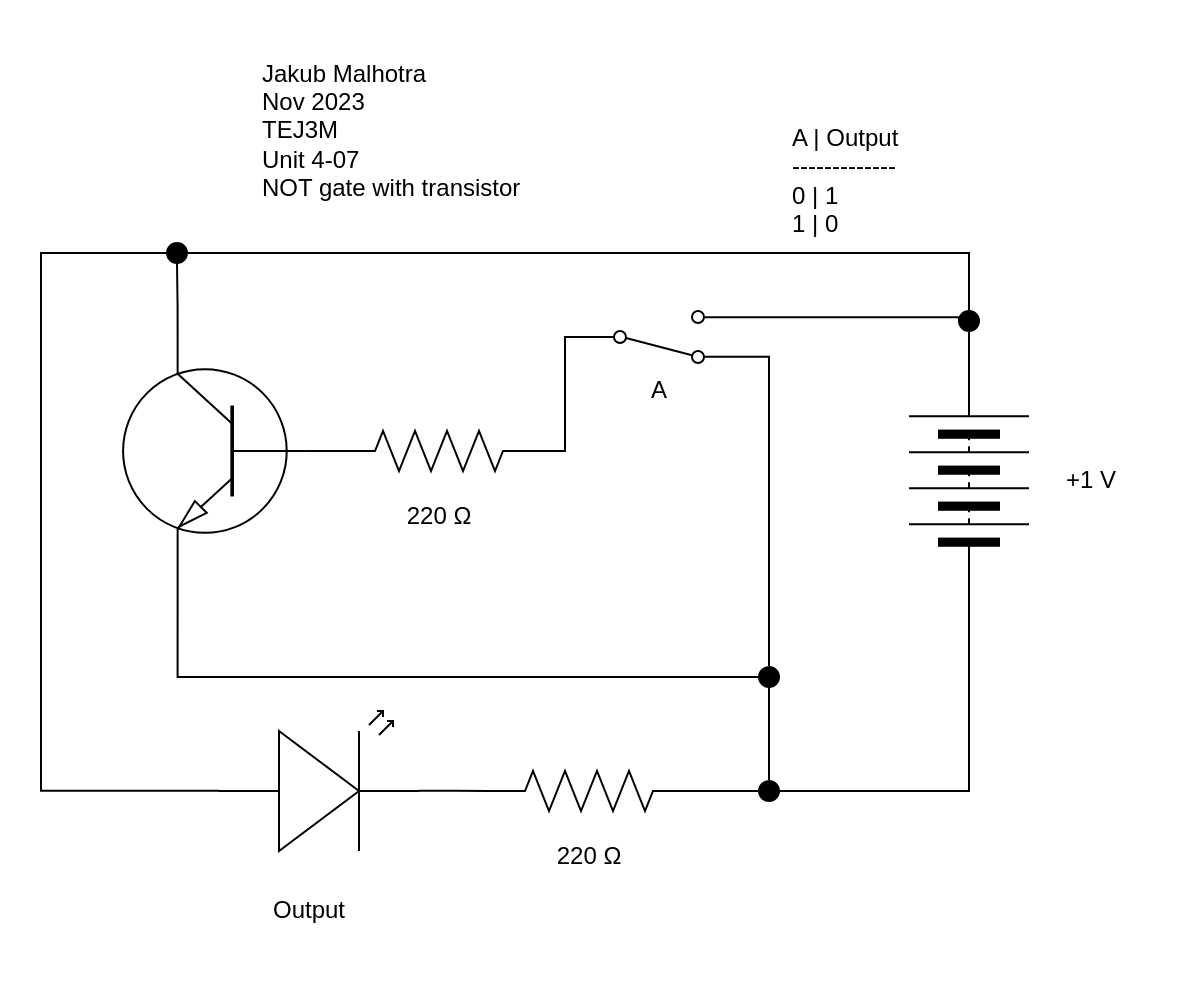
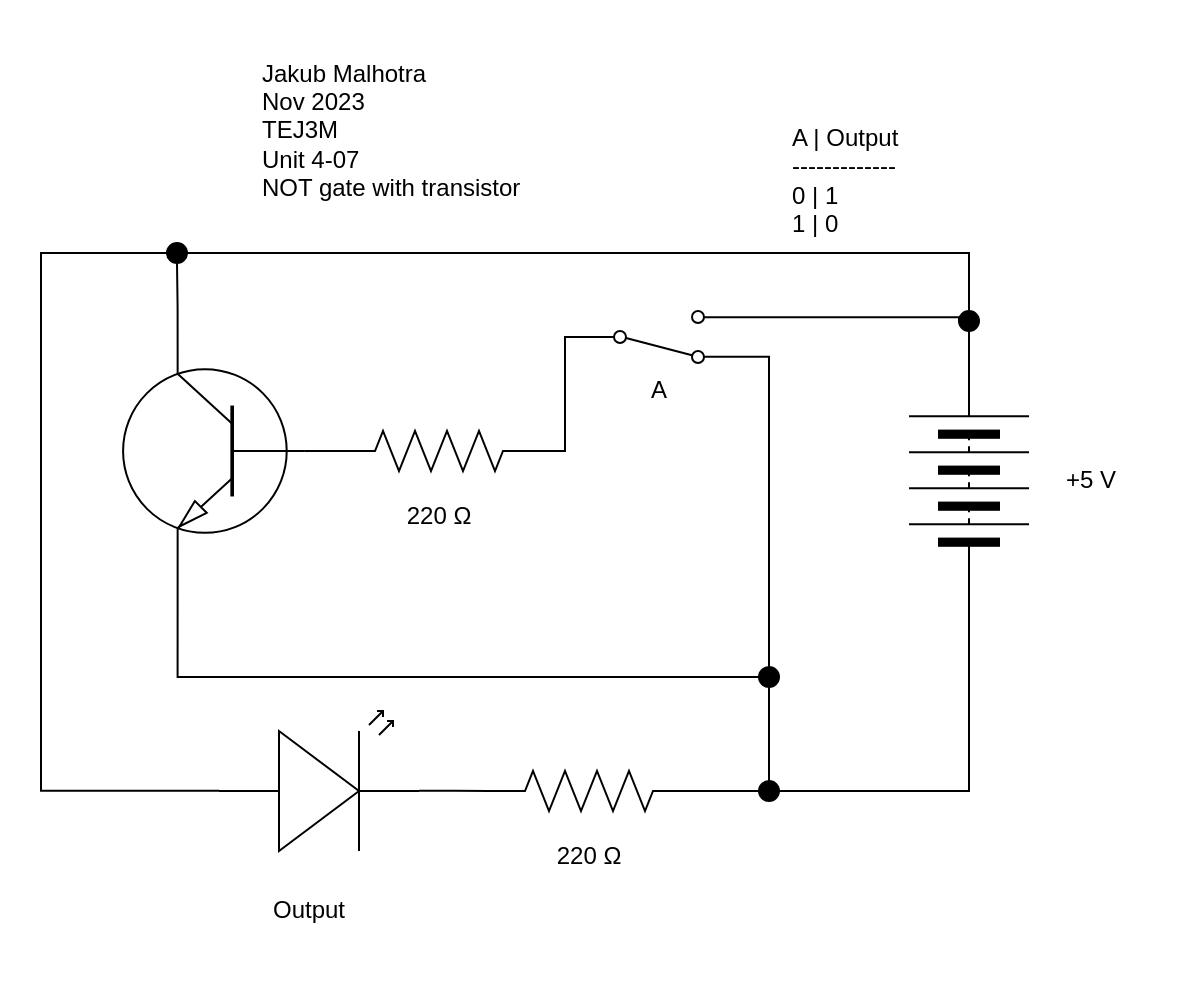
  <mxCell id="0" />
  <mxCell id="1" parent="0" />
  <mxCell id="2" value="&lt;div&gt;Jakub Malhotra&lt;/div&gt;&lt;div&gt;Nov 2023&lt;/div&gt;&lt;div&gt;TEJ3M&lt;/div&gt;&lt;div&gt;Unit 4-07&lt;/div&gt;&lt;div&gt;NOT gate with transistor&lt;/div&gt;" style="text;html=1;align=left;verticalAlign=middle;resizable=0;points=[];autosize=1;strokeColor=none;fillColor=none;" parent="1" vertex="1"><mxGeometry x="129" y="20" width="150" height="90" as="geometry" /></mxCell>
  <mxCell id="3" value="&lt;div&gt;A | Output&lt;/div&gt;&lt;div&gt;-------------&lt;/div&gt;&lt;div&gt;0 | 1&lt;/div&gt;&lt;div&gt;1 | 0&lt;/div&gt;" style="text;html=1;align=left;verticalAlign=middle;resizable=0;points=[];autosize=1;strokeColor=none;fillColor=none;" parent="1" vertex="1"><mxGeometry x="394" y="55" width="80" height="70" as="geometry" /></mxCell>
  <mxCell id="4" style="edgeStyle=orthogonalEdgeStyle;rounded=0;html=1;exitX=1;exitY=0.5;exitDx=0;exitDy=0;entryX=0.5;entryY=1;entryDx=0;entryDy=0;endArrow=none;endFill=0;" parent="1" source="6" target="8" edge="1"><mxGeometry relative="1" as="geometry" /></mxCell>
  <mxCell id="5" style="edgeStyle=orthogonalEdgeStyle;rounded=0;html=1;exitX=0;exitY=0.5;exitDx=0;exitDy=0;entryX=1;entryY=0.5;entryDx=0;entryDy=0;endArrow=none;endFill=0;" parent="1" source="6" target="24" edge="1"><mxGeometry relative="1" as="geometry" /></mxCell>
  <mxCell id="6" value="" style="pointerEvents=1;verticalLabelPosition=bottom;shadow=0;dashed=0;align=center;html=1;verticalAlign=top;shape=mxgraph.electrical.miscellaneous.batteryStack;rotation=-90;" parent="1" vertex="1"><mxGeometry x="434" y="210" width="100" height="60" as="geometry" /></mxCell>
  <mxCell id="7" style="edgeStyle=orthogonalEdgeStyle;rounded=0;html=1;exitX=0;exitY=0.5;exitDx=0;exitDy=0;entryX=1;entryY=0.12;entryDx=0;entryDy=0;endArrow=none;endFill=0;" parent="1" source="8" target="12" edge="1"><mxGeometry relative="1" as="geometry"><Array as="points"><mxPoint x="479" y="158" /></Array></mxGeometry></mxCell>
  <mxCell id="8" value="" style="ellipse;whiteSpace=wrap;html=1;aspect=fixed;strokeColor=#000000;fillStyle=solid;fillColor=#000000;" parent="1" vertex="1"><mxGeometry x="479" y="155" width="10" height="10" as="geometry" /></mxCell>
- <mxCell id="9" value="+1 V" style="text;html=1;align=center;verticalAlign=middle;resizable=0;points=[];autosize=1;strokeColor=none;fillColor=none;" parent="1" vertex="1"><mxGeometry x="520" y="225" width="50" height="30" as="geometry" /></mxCell>
+ <mxCell id="9" value="+5 V" style="text;html=1;align=center;verticalAlign=middle;resizable=0;points=[];autosize=1;strokeColor=none;fillColor=none;" parent="1" vertex="1"><mxGeometry x="520" y="225" width="50" height="30" as="geometry" /></mxCell>
  <mxCell id="10" style="edgeStyle=orthogonalEdgeStyle;rounded=0;html=1;exitX=0;exitY=0.5;exitDx=0;exitDy=0;entryX=1;entryY=0.5;entryDx=0;entryDy=0;entryPerimeter=0;endArrow=none;endFill=0;" parent="1" source="12" target="17" edge="1"><mxGeometry relative="1" as="geometry"><Array as="points"><mxPoint x="282" y="168" /><mxPoint x="282" y="225" /></Array></mxGeometry></mxCell>
  <mxCell id="11" style="edgeStyle=orthogonalEdgeStyle;html=1;exitX=1;exitY=0.88;exitDx=0;exitDy=0;entryX=0.5;entryY=0;entryDx=0;entryDy=0;endArrow=none;endFill=0;rounded=0;" parent="1" source="12" target="31" edge="1"><mxGeometry relative="1" as="geometry" /></mxCell>
  <mxCell id="12" value="" style="shape=mxgraph.electrical.electro-mechanical.twoWaySwitch;aspect=fixed;elSwitchState=2;flipV=1;flipH=0;" parent="1" vertex="1"><mxGeometry x="291.5" y="155" width="75" height="26" as="geometry" /></mxCell>
  <mxCell id="13" value="A" style="text;html=1;align=center;verticalAlign=middle;resizable=0;points=[];autosize=1;strokeColor=none;fillColor=none;" parent="1" vertex="1"><mxGeometry x="314" y="180" width="30" height="30" as="geometry" /></mxCell>
  <mxCell id="14" style="edgeStyle=orthogonalEdgeStyle;shape=connector;rounded=0;html=1;exitX=0.7;exitY=0;exitDx=0;exitDy=0;exitPerimeter=0;entryX=0.5;entryY=1;entryDx=0;entryDy=0;labelBackgroundColor=default;strokeColor=default;fontFamily=Helvetica;fontSize=11;fontColor=default;endArrow=none;endFill=0;" parent="1" source="15" target="29" edge="1"><mxGeometry relative="1" as="geometry" /></mxCell>
  <mxCell id="15" value="" style="verticalLabelPosition=bottom;shadow=0;dashed=0;align=center;html=1;verticalAlign=top;shape=mxgraph.electrical.transistors.npn_transistor_1;flipV=0;flipH=1;" parent="1" vertex="1"><mxGeometry x="59" y="175" width="95" height="100" as="geometry" /></mxCell>
  <mxCell id="16" style="edgeStyle=orthogonalEdgeStyle;rounded=0;html=1;exitX=0;exitY=0.5;exitDx=0;exitDy=0;exitPerimeter=0;entryX=0;entryY=0.5;entryDx=0;entryDy=0;entryPerimeter=0;endArrow=none;endFill=0;" parent="1" source="17" target="15" edge="1"><mxGeometry relative="1" as="geometry" /></mxCell>
  <mxCell id="17" value="" style="pointerEvents=1;verticalLabelPosition=bottom;shadow=0;dashed=0;align=center;html=1;verticalAlign=top;shape=mxgraph.electrical.resistors.resistor_2;" parent="1" vertex="1"><mxGeometry x="169" y="215" width="100" height="20" as="geometry" /></mxCell>
  <mxCell id="18" style="edgeStyle=orthogonalEdgeStyle;rounded=0;html=1;exitX=1;exitY=0.57;exitDx=0;exitDy=0;exitPerimeter=0;entryX=0;entryY=0.5;entryDx=0;entryDy=0;entryPerimeter=0;endArrow=none;endFill=0;" parent="1" source="20" target="22" edge="1"><mxGeometry relative="1" as="geometry" /></mxCell>
  <mxCell id="19" style="edgeStyle=orthogonalEdgeStyle;shape=connector;rounded=0;html=1;exitX=0;exitY=0.57;exitDx=0;exitDy=0;exitPerimeter=0;entryX=0;entryY=0.5;entryDx=0;entryDy=0;labelBackgroundColor=default;strokeColor=default;fontFamily=Helvetica;fontSize=11;fontColor=default;endArrow=none;endFill=0;" parent="1" source="20" target="29" edge="1"><mxGeometry relative="1" as="geometry"><Array as="points"><mxPoint x="20" y="395" /><mxPoint x="20" y="126" /></Array></mxGeometry></mxCell>
  <mxCell id="20" value="" style="verticalLabelPosition=bottom;shadow=0;dashed=0;align=center;html=1;verticalAlign=top;shape=mxgraph.electrical.opto_electronics.led_2;pointerEvents=1;" parent="1" vertex="1"><mxGeometry x="109" y="355" width="100" height="70" as="geometry" /></mxCell>
  <mxCell id="21" style="edgeStyle=orthogonalEdgeStyle;rounded=0;html=1;exitX=1;exitY=0.5;exitDx=0;exitDy=0;exitPerimeter=0;entryX=0;entryY=0.5;entryDx=0;entryDy=0;endArrow=none;endFill=0;" parent="1" source="22" target="24" edge="1"><mxGeometry relative="1" as="geometry" /></mxCell>
  <mxCell id="22" value="" style="pointerEvents=1;verticalLabelPosition=bottom;shadow=0;dashed=0;align=center;html=1;verticalAlign=top;shape=mxgraph.electrical.resistors.resistor_2;" parent="1" vertex="1"><mxGeometry x="244" y="385" width="100" height="20" as="geometry" /></mxCell>
  <mxCell id="23" style="edgeStyle=orthogonalEdgeStyle;html=1;exitX=0.5;exitY=0;exitDx=0;exitDy=0;entryX=0.5;entryY=1;entryDx=0;entryDy=0;endArrow=none;endFill=0;" parent="1" source="24" target="31" edge="1"><mxGeometry relative="1" as="geometry" /></mxCell>
  <mxCell id="24" value="" style="ellipse;whiteSpace=wrap;html=1;aspect=fixed;strokeColor=#000000;fillStyle=solid;fillColor=#000000;" parent="1" vertex="1"><mxGeometry x="379" y="390" width="10" height="10" as="geometry" /></mxCell>
  <mxCell id="25" value="220 Ω&lt;br&gt;&amp;nbsp;" style="text;html=1;align=center;verticalAlign=middle;resizable=0;points=[];autosize=1;strokeColor=none;fillColor=none;" parent="1" vertex="1"><mxGeometry x="264" y="415" width="60" height="40" as="geometry" /></mxCell>
  <mxCell id="26" value="Output" style="text;html=1;align=center;verticalAlign=middle;resizable=0;points=[];autosize=1;strokeColor=none;fillColor=none;" parent="1" vertex="1"><mxGeometry x="124" y="440" width="60" height="30" as="geometry" /></mxCell>
  <mxCell id="27" value="220 Ω&lt;br&gt;&amp;nbsp;" style="text;html=1;align=center;verticalAlign=middle;resizable=0;points=[];autosize=1;strokeColor=none;fillColor=none;" parent="1" vertex="1"><mxGeometry x="189" y="245" width="60" height="40" as="geometry" /></mxCell>
  <mxCell id="28" style="edgeStyle=orthogonalEdgeStyle;shape=connector;rounded=0;html=1;exitX=1;exitY=0.5;exitDx=0;exitDy=0;entryX=0.5;entryY=0;entryDx=0;entryDy=0;labelBackgroundColor=default;strokeColor=default;fontFamily=Helvetica;fontSize=11;fontColor=default;endArrow=none;endFill=0;" parent="1" source="29" target="8" edge="1"><mxGeometry relative="1" as="geometry" /></mxCell>
  <mxCell id="29" value="" style="ellipse;whiteSpace=wrap;html=1;aspect=fixed;strokeColor=#000000;fillStyle=solid;fillColor=#000000;" parent="1" vertex="1"><mxGeometry x="83" y="121" width="10" height="10" as="geometry" /></mxCell>
  <mxCell id="30" style="edgeStyle=orthogonalEdgeStyle;shape=connector;rounded=0;html=1;exitX=0;exitY=0.5;exitDx=0;exitDy=0;entryX=0.7;entryY=1;entryDx=0;entryDy=0;entryPerimeter=0;labelBackgroundColor=default;strokeColor=default;fontFamily=Helvetica;fontSize=11;fontColor=default;endArrow=none;endFill=0;" parent="1" source="31" target="15" edge="1"><mxGeometry relative="1" as="geometry" /></mxCell>
  <mxCell id="31" value="" style="ellipse;whiteSpace=wrap;html=1;aspect=fixed;strokeColor=#000000;fillStyle=solid;fillColor=#000000;" parent="1" vertex="1"><mxGeometry x="379" y="333" width="10" height="10" as="geometry" /></mxCell>
